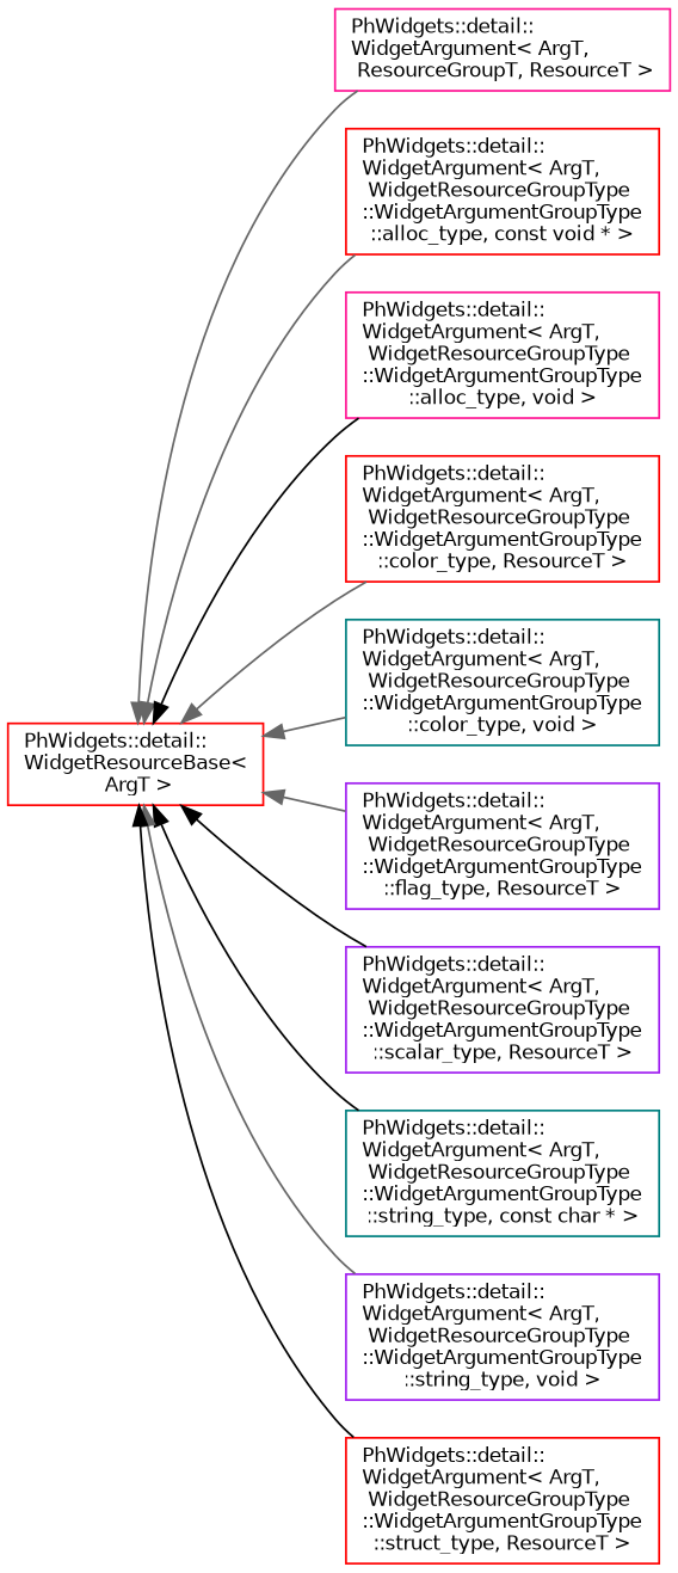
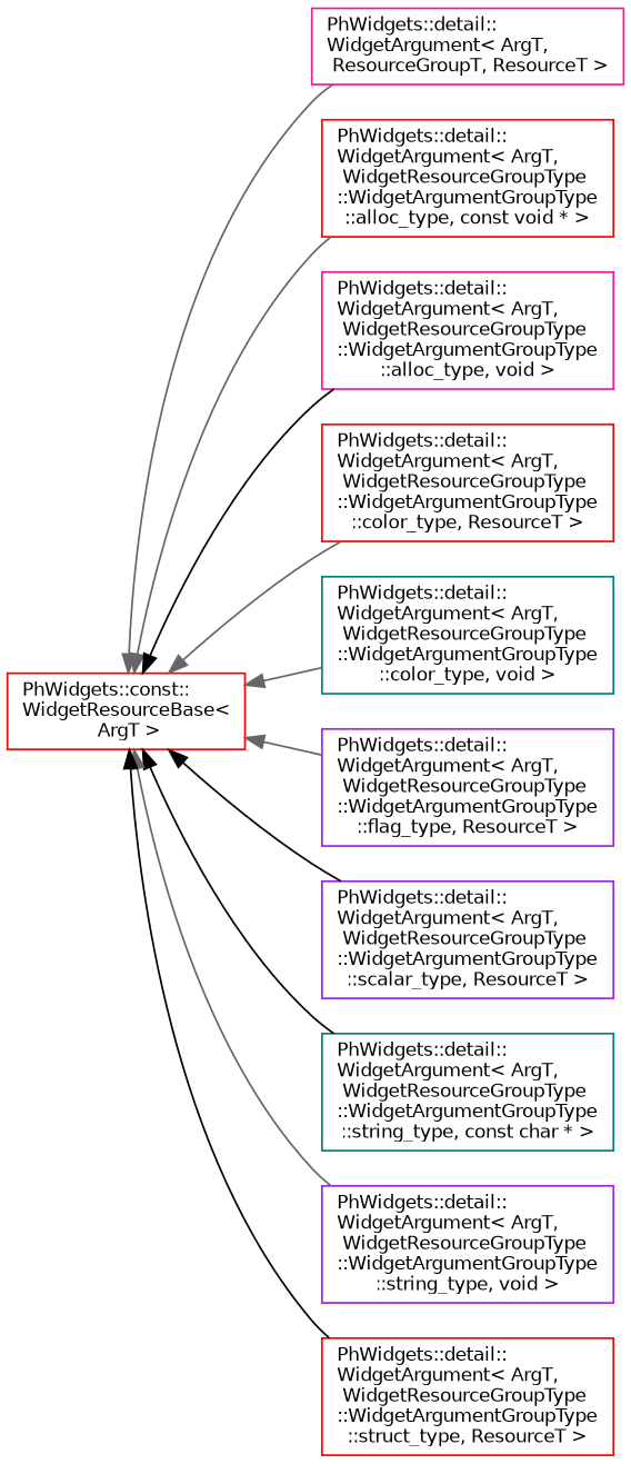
  digraph {
    rankdir=LR
    node [color=red fillcolor=white fontname=Helvetica fontsize=10 shape=record style=filled]
    edge [color=gray40 dir=back fontname=Helvetica fontsize=10 labelfontname=Helvetica labelfontsize=10 style=solid]
-   n1 [height=0.2 label="PhWidgets::detail::\lWidgetResourceBase\<\l ArgT \>" width=0.4]
+   n1 [height=0.2 label="PhWidgets::const::\lWidgetResourceBase\<\l ArgT \>" width=0.4]
    n2 [color=deeppink height=0.2 label="PhWidgets::detail::\lWidgetArgument\< ArgT,\l ResourceGroupT, ResourceT \>" width=0.4]
    n3 [height=0.2 label="PhWidgets::detail::\lWidgetArgument\< ArgT,\l WidgetResourceGroupType\l::WidgetArgumentGroupType\l::alloc_type, const void * \>" width=0.4]
    n4 [color=deeppink height=0.2 label="PhWidgets::detail::\lWidgetArgument\< ArgT,\l WidgetResourceGroupType\l::WidgetArgumentGroupType\l::alloc_type, void \>" width=0.4]
    n5 [height=0.2 label="PhWidgets::detail::\lWidgetArgument\< ArgT,\l WidgetResourceGroupType\l::WidgetArgumentGroupType\l::color_type, ResourceT \>" width=0.4]
    n6 [color=teal height=0.2 label="PhWidgets::detail::\lWidgetArgument\< ArgT,\l WidgetResourceGroupType\l::WidgetArgumentGroupType\l::color_type, void \>" width=0.4]
    n7 [color=purple height=0.2 label="PhWidgets::detail::\lWidgetArgument\< ArgT,\l WidgetResourceGroupType\l::WidgetArgumentGroupType\l::flag_type, ResourceT \>" width=0.4]
    n8 [color=purple height=0.2 label="PhWidgets::detail::\lWidgetArgument\< ArgT,\l WidgetResourceGroupType\l::WidgetArgumentGroupType\l::scalar_type, ResourceT \>" width=0.4]
    n9 [color=teal height=0.2 label="PhWidgets::detail::\lWidgetArgument\< ArgT,\l WidgetResourceGroupType\l::WidgetArgumentGroupType\l::string_type, const char * \>" width=0.4]
    n10 [color=purple height=0.2 label="PhWidgets::detail::\lWidgetArgument\< ArgT,\l WidgetResourceGroupType\l::WidgetArgumentGroupType\l::string_type, void \>" width=0.4]
    n11 [height=0.2 label="PhWidgets::detail::\lWidgetArgument\< ArgT,\l WidgetResourceGroupType\l::WidgetArgumentGroupType\l::struct_type, ResourceT \>" width=0.4]
    n1 -> n2
    n1 -> n3
    n1 -> n4 [color=black]
    n1 -> n5
    n1 -> n6
    n1 -> n7
    n1 -> n8 [color=black]
    n1 -> n9 [color=black]
    n1 -> n10
    n1 -> n11 [color=black]
  }
